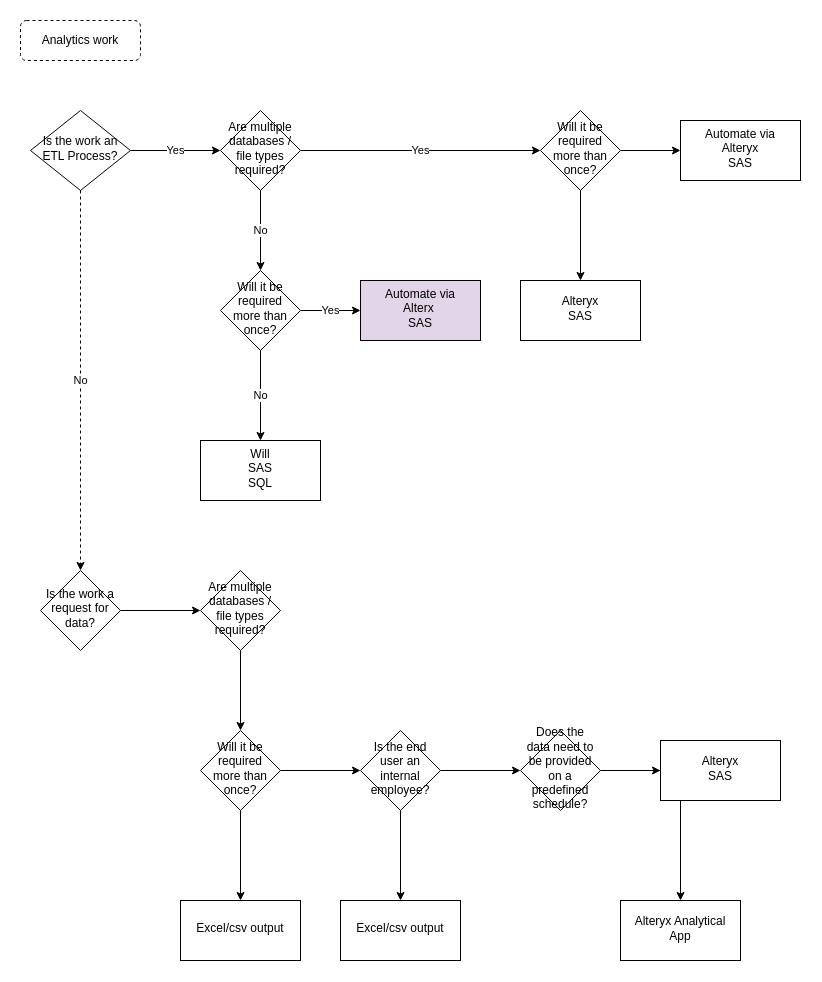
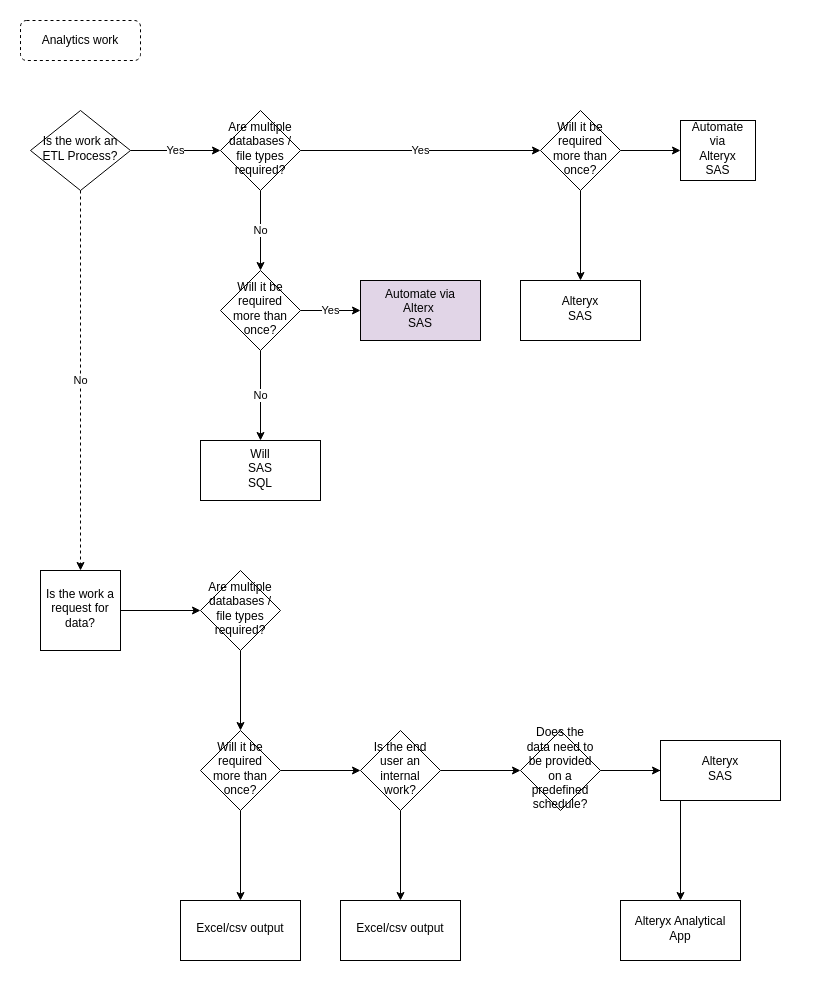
  <mxCell id="0" />
  <mxCell id="1" parent="0" />
  <mxCell id="2" value="Analytics work" style="rounded=1;whiteSpace=wrap;html=1;fontSize=12;glass=0;strokeWidth=1;shadow=0;dashed=1;" parent="1" vertex="1"><mxGeometry x="20" y="20" width="120" height="40" as="geometry" /></mxCell>
  <mxCell id="3" value="Yes" style="edgeStyle=orthogonalEdgeStyle;rounded=0;orthogonalLoop=1;jettySize=auto;html=1;" edge="1" parent="1" source="4" target="6"><mxGeometry relative="1" as="geometry" /></mxCell>
  <mxCell id="4" value="Is the work an ETL Process?" style="rhombus;whiteSpace=wrap;html=1;shadow=0;fontFamily=Helvetica;fontSize=12;align=center;strokeWidth=1;spacing=6;spacingTop=-4;" parent="1" vertex="1"><mxGeometry x="30" y="110" width="100" height="80" as="geometry" /></mxCell>
  <mxCell id="5" value="No" style="edgeStyle=orthogonalEdgeStyle;rounded=0;orthogonalLoop=1;jettySize=auto;html=1;" edge="1" parent="1" source="6" target="9"><mxGeometry relative="1" as="geometry" /></mxCell>
  <mxCell id="6" value="Are multiple databases / file types required?" style="rhombus;whiteSpace=wrap;html=1;shadow=0;strokeWidth=1;spacing=6;spacingTop=-4;" vertex="1" parent="1"><mxGeometry x="220" y="110" width="80" height="80" as="geometry" /></mxCell>
  <mxCell id="7" value="No" style="edgeStyle=orthogonalEdgeStyle;rounded=0;orthogonalLoop=1;jettySize=auto;html=1;" edge="1" parent="1" source="9" target="10"><mxGeometry relative="1" as="geometry" /></mxCell>
  <mxCell id="8" value="Yes" style="edgeStyle=orthogonalEdgeStyle;rounded=0;orthogonalLoop=1;jettySize=auto;html=1;" edge="1" parent="1" source="9" target="11"><mxGeometry relative="1" as="geometry" /></mxCell>
  <mxCell id="9" value="Will it be required more than once?" style="rhombus;whiteSpace=wrap;html=1;shadow=0;strokeWidth=1;spacing=6;spacingTop=-4;" vertex="1" parent="1"><mxGeometry x="220" y="270" width="80" height="80" as="geometry" /></mxCell>
  <mxCell id="10" value="Will&lt;br&gt;SAS&lt;br&gt;SQL" style="rounded=0;whiteSpace=wrap;html=1;shadow=0;strokeWidth=1;spacing=6;spacingTop=-4;" vertex="1" parent="1"><mxGeometry x="200" y="440" width="120" height="60" as="geometry" /></mxCell>
  <mxCell id="11" value="Automate via&lt;br&gt;Alterx&amp;nbsp;&lt;br&gt;SAS" style="rounded=0;whiteSpace=wrap;html=1;shadow=0;strokeWidth=1;spacing=6;spacingTop=-4;fillColor=#e1d5e7;" vertex="1" parent="1"><mxGeometry x="360" y="280" width="120" height="60" as="geometry" /></mxCell>
  <mxCell id="12" value="Yes" style="edgeStyle=orthogonalEdgeStyle;rounded=0;orthogonalLoop=1;jettySize=auto;html=1;exitX=1;exitY=0.5;exitDx=0;exitDy=0;" edge="1" parent="1" source="6" target="15"><mxGeometry relative="1" as="geometry"><mxPoint x="460" y="150" as="sourcePoint" /></mxGeometry></mxCell>
  <mxCell id="13" value="" style="edgeStyle=orthogonalEdgeStyle;rounded=0;orthogonalLoop=1;jettySize=auto;html=1;" edge="1" parent="1" source="15" target="16"><mxGeometry relative="1" as="geometry" /></mxCell>
  <mxCell id="14" value="" style="edgeStyle=orthogonalEdgeStyle;rounded=0;orthogonalLoop=1;jettySize=auto;html=1;" edge="1" parent="1" source="15" target="17"><mxGeometry relative="1" as="geometry" /></mxCell>
  <mxCell id="15" value="Will it be required more than once?" style="rhombus;whiteSpace=wrap;html=1;shadow=0;strokeWidth=1;spacing=6;spacingTop=-4;" vertex="1" parent="1"><mxGeometry x="540" y="110" width="80" height="80" as="geometry" /></mxCell>
  <mxCell id="16" value="Alteryx&lt;br&gt;SAS" style="rounded=0;whiteSpace=wrap;html=1;shadow=0;strokeWidth=1;spacing=6;spacingTop=-4;" vertex="1" parent="1"><mxGeometry x="520" y="280" width="120" height="60" as="geometry" /></mxCell>
- <mxCell id="17" value="Automate via&lt;br&gt;Alteryx&lt;br&gt;SAS" style="rounded=0;whiteSpace=wrap;html=1;shadow=0;strokeWidth=1;spacing=6;spacingTop=-4;" vertex="1" parent="1"><mxGeometry x="680" y="120" width="120" height="60" as="geometry" /></mxCell>
+ <mxCell id="17" value="Automate via&lt;br&gt;Alteryx&lt;br&gt;SAS" style="rounded=0;whiteSpace=wrap;html=1;shadow=0;strokeWidth=1;spacing=6;spacingTop=-4;" vertex="1" parent="1"><mxGeometry x="680" y="120" width="75" height="60" as="geometry" /></mxCell>
  <mxCell id="18" value="No" style="edgeStyle=orthogonalEdgeStyle;rounded=0;orthogonalLoop=1;jettySize=auto;html=1;exitX=0.5;exitY=1;exitDx=0;exitDy=0;dashed=1;" edge="1" parent="1" source="4" target="20"><mxGeometry relative="1" as="geometry"><mxPoint x="80" y="500" as="sourcePoint" /></mxGeometry></mxCell>
  <mxCell id="19" value="" style="edgeStyle=orthogonalEdgeStyle;rounded=0;orthogonalLoop=1;jettySize=auto;html=1;" edge="1" parent="1" source="20" target="22"><mxGeometry relative="1" as="geometry" /></mxCell>
- <mxCell id="20" value="Is the work a request for data?" style="rhombus;whiteSpace=wrap;html=1;shadow=0;strokeWidth=1;spacing=6;spacingTop=-4;" vertex="1" parent="1"><mxGeometry x="40" y="570" width="80" height="80" as="geometry" /></mxCell>
+ <mxCell id="20" value="Is the work a request for data?" style="whiteSpace=wrap;html=1;shadow=0;strokeWidth=1;spacing=6;spacingTop=-4;rounded=0;" vertex="1" parent="1"><mxGeometry x="40" y="570" width="80" height="80" as="geometry" /></mxCell>
  <mxCell id="21" value="" style="edgeStyle=orthogonalEdgeStyle;rounded=0;orthogonalLoop=1;jettySize=auto;html=1;" edge="1" parent="1" source="22" target="25"><mxGeometry relative="1" as="geometry" /></mxCell>
  <mxCell id="22" value="Are multiple databases / file types required?" style="rhombus;whiteSpace=wrap;html=1;shadow=0;strokeWidth=1;spacing=6;spacingTop=-4;" vertex="1" parent="1"><mxGeometry x="200" y="570" width="80" height="80" as="geometry" /></mxCell>
  <mxCell id="23" value="" style="edgeStyle=orthogonalEdgeStyle;rounded=0;orthogonalLoop=1;jettySize=auto;html=1;" edge="1" parent="1" source="25" target="28"><mxGeometry relative="1" as="geometry" /></mxCell>
  <mxCell id="24" value="" style="edgeStyle=orthogonalEdgeStyle;rounded=0;orthogonalLoop=1;jettySize=auto;html=1;" edge="1" parent="1" source="25" target="29"><mxGeometry relative="1" as="geometry" /></mxCell>
  <mxCell id="25" value="Will it be required more than once?" style="rhombus;whiteSpace=wrap;html=1;shadow=0;strokeWidth=1;spacing=6;spacingTop=-4;" vertex="1" parent="1"><mxGeometry x="200" y="730" width="80" height="80" as="geometry" /></mxCell>
  <mxCell id="26" value="" style="edgeStyle=orthogonalEdgeStyle;rounded=0;orthogonalLoop=1;jettySize=auto;html=1;" edge="1" parent="1" source="28" target="30"><mxGeometry relative="1" as="geometry" /></mxCell>
  <mxCell id="27" value="" style="edgeStyle=orthogonalEdgeStyle;rounded=0;orthogonalLoop=1;jettySize=auto;html=1;" edge="1" parent="1" source="28" target="33"><mxGeometry relative="1" as="geometry" /></mxCell>
- <mxCell id="28" value="Is the end user an internal employee?" style="rhombus;whiteSpace=wrap;html=1;shadow=0;strokeWidth=1;spacing=6;spacingTop=-4;" vertex="1" parent="1"><mxGeometry x="360" y="730" width="80" height="80" as="geometry" /></mxCell>
+ <mxCell id="28" value="Is the end user an internal work?" style="rhombus;whiteSpace=wrap;html=1;shadow=0;strokeWidth=1;spacing=6;spacingTop=-4;" vertex="1" parent="1"><mxGeometry x="360" y="730" width="80" height="80" as="geometry" /></mxCell>
  <mxCell id="29" value="Excel/csv output" style="whiteSpace=wrap;html=1;shadow=0;strokeWidth=1;spacing=6;spacingTop=-4;" vertex="1" parent="1"><mxGeometry x="180" y="900" width="120" height="60" as="geometry" /></mxCell>
  <mxCell id="30" value="Excel/csv output" style="whiteSpace=wrap;html=1;shadow=0;strokeWidth=1;spacing=6;spacingTop=-4;" vertex="1" parent="1"><mxGeometry x="340" y="900" width="120" height="60" as="geometry" /></mxCell>
  <mxCell id="31" value="" style="edgeStyle=orthogonalEdgeStyle;rounded=0;orthogonalLoop=1;jettySize=auto;html=1;" edge="1" parent="1" source="33" target="34"><mxGeometry relative="1" as="geometry" /></mxCell>
  <mxCell id="32" value="" style="edgeStyle=orthogonalEdgeStyle;rounded=0;orthogonalLoop=1;jettySize=auto;html=1;" edge="1" parent="1" source="33" target="35"><mxGeometry relative="1" as="geometry" /></mxCell>
  <mxCell id="33" value="Does the data need to be provided on a predefined schedule?" style="rhombus;whiteSpace=wrap;html=1;shadow=0;strokeWidth=1;spacing=6;spacingTop=-4;" vertex="1" parent="1"><mxGeometry x="520" y="730" width="80" height="80" as="geometry" /></mxCell>
  <mxCell id="34" value="Alteryx Analytical App" style="whiteSpace=wrap;html=1;shadow=0;strokeWidth=1;spacing=6;spacingTop=-4;" vertex="1" parent="1"><mxGeometry x="620" y="900" width="120" height="60" as="geometry" /></mxCell>
  <mxCell id="35" value="Alteryx&lt;br&gt;SAS" style="whiteSpace=wrap;html=1;shadow=0;strokeWidth=1;spacing=6;spacingTop=-4;" vertex="1" parent="1"><mxGeometry x="660" y="740" width="120" height="60" as="geometry" /></mxCell>
